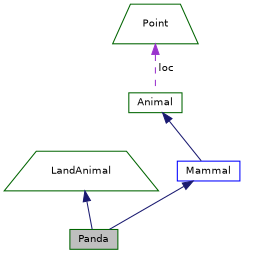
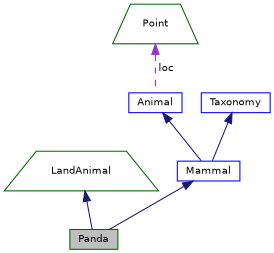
  digraph {
    node [color=darkgreen fillcolor=white fontname=Helvetica fontsize=10 shape=box style=filled]
    edge [color=midnightblue dir=back fontname=Helvetica fontsize=10 labelfontname=Helvetica labelfontsize=10 style=solid]
    n1 [fillcolor=grey75 fontcolor=black height=0.2 label=Panda width=0.4]
    n2 [height=0.2 label=LandAnimal shape=trapezium width=0.4]
-   n3 [height=0.2 label=Animal width=0.4]
+   n3 [color=blue height=0.2 label=Animal width=0.4]
    n4 [color=blue height=0.2 label=Mammal width=0.4]
    n5 [height=0.2 label=Point shape=trapezium width=0.4]
+   n6 [color=blue height=0.2 label=Taxonomy width=0.4]
    n2 -> n1
    n3 -> n4
    n4 -> n1
    n5 -> n3 [color=darkorchid3 label=" loc" style=dashed]
+   n6 -> n4
  }
